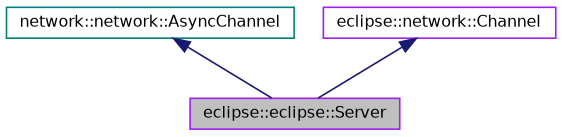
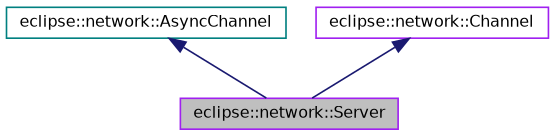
  digraph {
    node [color=purple fillcolor=white fontname=Helvetica fontsize=10 shape=record style=filled]
    edge [color=midnightblue dir=back fontname=Helvetica fontsize=10 labelfontname=Helvetica labelfontsize=10 style=solid]
-   n1 [fillcolor=grey75 fontcolor=black height=0.2 label="eclipse::eclipse::Server" width=0.4]
-   n2 [color=teal height=0.2 label="network::network::AsyncChannel" width=0.4]
+   n1 [fillcolor=grey75 fontcolor=black height=0.2 label="eclipse::network::Server" width=0.4]
+   n2 [color=teal height=0.2 label="eclipse::network::AsyncChannel" width=0.4]
    n3 [height=0.2 label="eclipse::network::Channel" width=0.4]
    n2 -> n1
    n3 -> n1
  }
